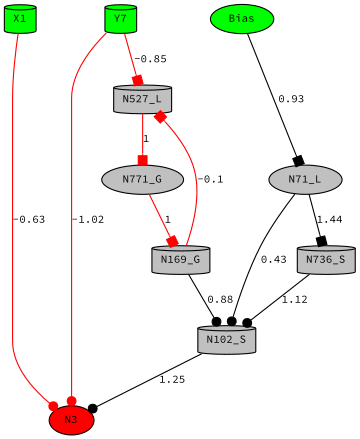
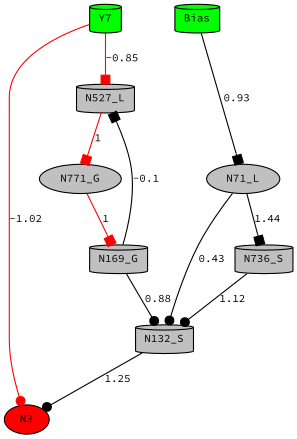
  digraph {
    fontname="Source Code Pro"
    node [fillcolor=gray fontname="Source Code Pro" fontsize=10 shape=cylinder style=filled]
    edge [arrowhead=box color=black fontname="Source Code Pro" fontsize=10]
    N3 [fillcolor=red height=0.1 shape=ellipse width=0.1]
-   n2 [fillcolor=green height=0.1 label=Bias shape=ellipse width=0.1]
-   n3 [fillcolor=green height=0.1 label=X1 width=0.1]
+   n2 [fillcolor=green height=0.1 label=Bias width=0.1]
    n4 [fillcolor=green height=0.1 label=Y7 width=0.1]
    n5 [height=0.1 label=N71_L shape=ellipse width=0.1]
    n6 [height=0.1 label=N527_L width=0.1]
-   n7 [height=0.1 label=N102_S width=0.1]
+   n7 [height=0.1 label=N132_S width=0.1]
    n8 [height=0.1 label=N736_S width=0.1]
    n9 [height=0.1 label=N771_G shape=ellipse width=0.1]
    n10 [height=0.1 label=N169_G width=0.1]
    subgraph sub_1 {
      rank=same
      N3
    }
    subgraph sub_2 {
      rank=same
      n2
-     n3
      n4
    }
    n2 -> n5 [label=0.93]
-   n3 -> N3 [arrowType=inv arrowhead=dot color=red label=-0.63]
-   n3 -> n4 [style=invis arrowhead="" color="" fontsize=""]
    n4 -> N3 [arrowType=inv arrowhead=dot color=red label=-1.02]
    n4 -> n2 [style=invis arrowhead="" color="" fontsize=""]
    n4 -> n6 [arrowType=inv color=red label=-0.85]
    n5 -> n7 [arrowhead=dot label=0.43]
    n5 -> n8 [label=1.44]
    n6 -> n9 [color=red label=1]
    n7 -> N3 [arrowhead=dot label=1.25]
    n8 -> n7 [arrowhead=dot label=1.12]
    n9 -> n10 [arrowType=inv color=red label=1]
-   n10 -> n6 [arrowType=inv color=red label=-0.1]
+   n10 -> n6 [arrowType=inv label=-0.1]
    n10 -> n7 [arrowhead=dot label=0.88]
  }
